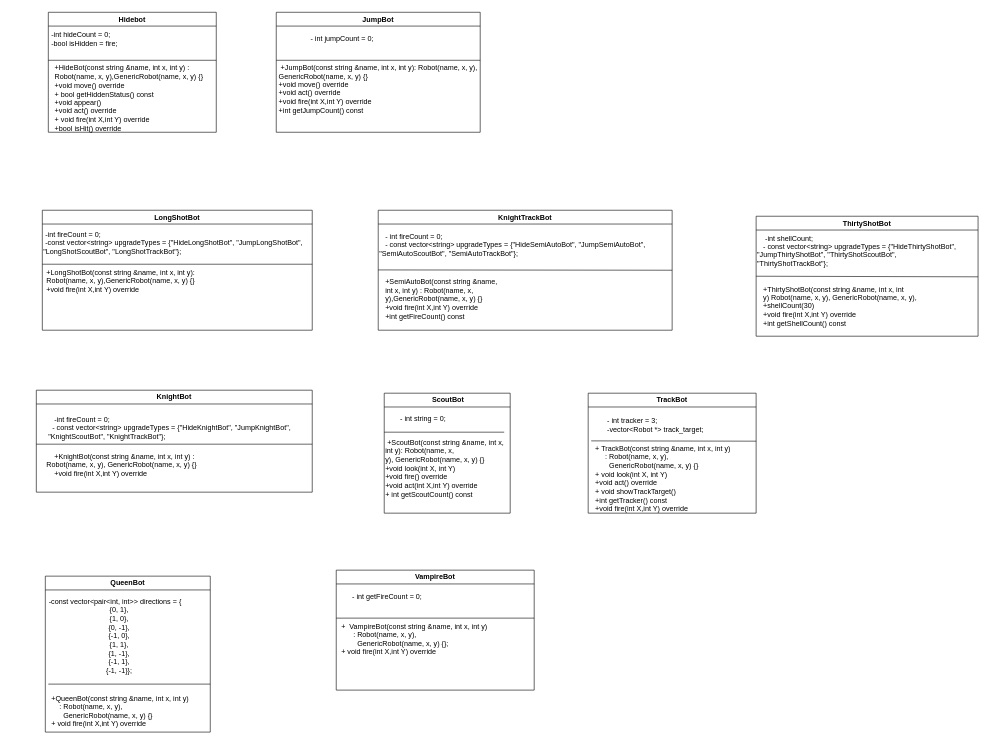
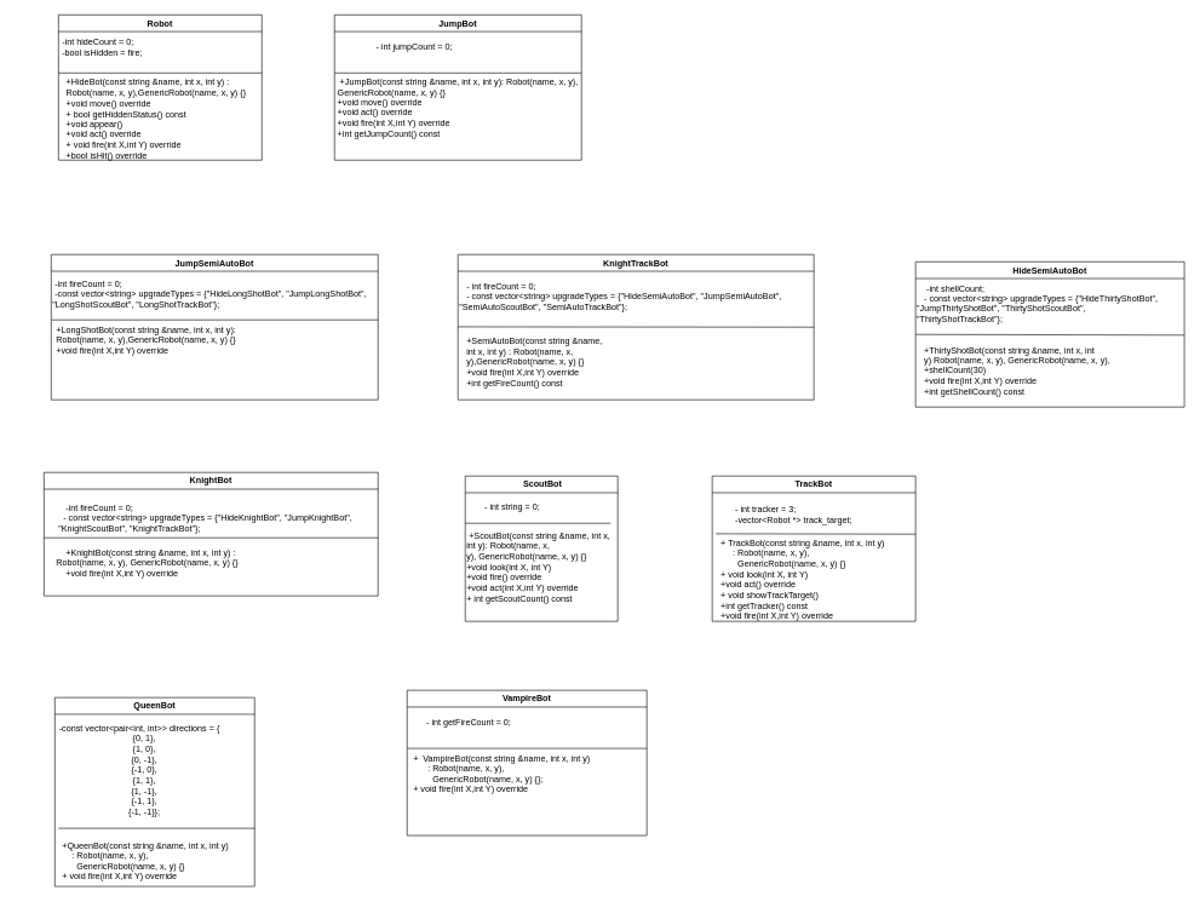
  <mxCell id="0" />
  <mxCell id="1" parent="0" />
- <mxCell id="2" value="Hidebot" style="swimlane;whiteSpace=wrap;html=1;" parent="1" vertex="1"><mxGeometry x="80" y="20" width="280" height="200" as="geometry" /></mxCell>
+ <mxCell id="2" value="Robot" style="swimlane;whiteSpace=wrap;html=1;" parent="1" vertex="1"><mxGeometry x="80" y="20" width="280" height="200" as="geometry" /></mxCell>
  <mxCell id="3" value="&lt;div&gt;&amp;nbsp; &amp;nbsp; -int hideCount = 0;&lt;/div&gt;&lt;div&gt;&amp;nbsp; &amp;nbsp; -bool isHidden = fire;&lt;/div&gt;" style="text;html=1;align=left;verticalAlign=middle;whiteSpace=wrap;rounded=0;" parent="2" vertex="1"><mxGeometry x="-10" y="30" width="170" height="30" as="geometry" /></mxCell>
  <mxCell id="4" value="&lt;div style=&quot;text-align: left;&quot;&gt;+HideBot(const string &amp;amp;name, int x, int y)&lt;span style=&quot;background-color: transparent; color: light-dark(rgb(0, 0, 0), rgb(255, 255, 255));&quot;&gt;&amp;nbsp;: Robot(name, x, y),&lt;/span&gt;&lt;span style=&quot;background-color: transparent; color: light-dark(rgb(0, 0, 0), rgb(255, 255, 255));&quot;&gt;GenericRobot(name, x, y) {}&lt;/span&gt;&lt;/div&gt;&lt;div style=&quot;text-align: left;&quot;&gt;&lt;span style=&quot;background-color: transparent; color: light-dark(rgb(0, 0, 0), rgb(255, 255, 255));&quot;&gt;+void move() override&lt;/span&gt;&lt;/div&gt;&lt;div style=&quot;text-align: left;&quot;&gt;+ bool getHiddenStatus() const&lt;/div&gt;&lt;div style=&quot;text-align: left;&quot;&gt;+void appear()&lt;/div&gt;&lt;div style=&quot;text-align: left;&quot;&gt;+void act() override&lt;/div&gt;&lt;div style=&quot;text-align: left;&quot;&gt;+ void fire(&lt;span style=&quot;background-color: transparent; color: light-dark(rgb(0, 0, 0), rgb(255, 255, 255));&quot;&gt;int X,int Y&lt;/span&gt;&lt;span style=&quot;background-color: transparent; color: light-dark(rgb(0, 0, 0), rgb(255, 255, 255));&quot;&gt;) override&lt;/span&gt;&lt;/div&gt;&lt;div style=&quot;text-align: left;&quot;&gt;+bool isHit() override&lt;/div&gt;&lt;div style=&quot;text-align: left;&quot;&gt;&lt;br&gt;&lt;/div&gt;&lt;div&gt;&lt;br&gt;&lt;/div&gt;&lt;div&gt;&lt;br&gt;&lt;/div&gt;" style="text;html=1;align=center;verticalAlign=middle;whiteSpace=wrap;rounded=0;" parent="2" vertex="1"><mxGeometry x="10" y="150" width="270" height="30" as="geometry" /></mxCell>
  <mxCell id="5" value="" style="endArrow=none;html=1;rounded=0;" parent="1" edge="1"><mxGeometry width="50" height="50" relative="1" as="geometry"><mxPoint x="80" y="100" as="sourcePoint" /><mxPoint x="360" y="100" as="targetPoint" /></mxGeometry></mxCell>
  <mxCell id="6" value="JumpBot" style="swimlane;whiteSpace=wrap;html=1;" parent="1" vertex="1"><mxGeometry x="460" y="20" width="340" height="200" as="geometry" /></mxCell>
  <mxCell id="7" value="-&amp;nbsp;int jumpCount = 0;" style="text;html=1;align=center;verticalAlign=middle;whiteSpace=wrap;rounded=0;" parent="6" vertex="1"><mxGeometry x="45" y="30" width="130" height="30" as="geometry" /></mxCell>
  <mxCell id="8" value="" style="endArrow=none;html=1;rounded=0;" parent="6" edge="1"><mxGeometry width="50" height="50" relative="1" as="geometry"><mxPoint y="80" as="sourcePoint" /><mxPoint x="340" y="80" as="targetPoint" /></mxGeometry></mxCell>
  <mxCell id="9" value="&lt;div style=&quot;text-align: left;&quot;&gt;&amp;nbsp;+JumpBot(const string &amp;amp;name, int x, int y)&lt;span style=&quot;background-color: transparent; color: light-dark(rgb(0, 0, 0), rgb(255, 255, 255));&quot;&gt;: Robot(name, x, y),&lt;/span&gt;&lt;/div&gt;&lt;div style=&quot;text-align: left;&quot;&gt;GenericRobot(name, x, y) {}&lt;/div&gt;&lt;div style=&quot;text-align: left;&quot;&gt;&lt;span style=&quot;background-color: transparent; color: light-dark(rgb(0, 0, 0), rgb(255, 255, 255));&quot;&gt;+void move() override&lt;/span&gt;&lt;/div&gt;&lt;div style=&quot;text-align: left;&quot;&gt;+void act() override&lt;/div&gt;&lt;div style=&quot;text-align: left;&quot;&gt;+void fire(&lt;span style=&quot;background-color: transparent; color: light-dark(rgb(0, 0, 0), rgb(255, 255, 255));&quot;&gt;int X,int Y&lt;/span&gt;&lt;span style=&quot;background-color: transparent; color: light-dark(rgb(0, 0, 0), rgb(255, 255, 255));&quot;&gt;) override&lt;/span&gt;&lt;/div&gt;&lt;div style=&quot;text-align: left;&quot;&gt;+int getJumpCount() const&lt;/div&gt;&lt;div&gt;&lt;br&gt;&lt;/div&gt;" style="text;html=1;align=center;verticalAlign=middle;whiteSpace=wrap;rounded=0;" parent="6" vertex="1"><mxGeometry y="120" width="340" height="30" as="geometry" /></mxCell>
- <mxCell id="10" value="LongShotBot" style="swimlane;whiteSpace=wrap;html=1;" parent="1" vertex="1"><mxGeometry x="70" y="350" width="450" height="200" as="geometry" /></mxCell>
+ <mxCell id="10" value="JumpSemiAutoBot" style="swimlane;whiteSpace=wrap;html=1;" parent="1" vertex="1"><mxGeometry x="70" y="350" width="450" height="200" as="geometry" /></mxCell>
  <mxCell id="11" value="&lt;div&gt;&amp;nbsp;-int fireCount = 0;&lt;/div&gt;&lt;div&gt;&amp;nbsp;-const vector&amp;lt;string&amp;gt; upgradeTypes = {&quot;HideLongShotBot&quot;, &quot;JumpLongShotBot&quot;, &quot;LongShotScoutBot&quot;, &quot;LongShotTrackBot&quot;};&lt;/div&gt;" style="text;html=1;align=left;verticalAlign=middle;whiteSpace=wrap;rounded=0;" parent="10" vertex="1"><mxGeometry y="40" width="450" height="30" as="geometry" /></mxCell>
  <mxCell id="12" value="&lt;div&gt;+LongShotBot(const string &amp;amp;name, int x, int y)&lt;span style=&quot;background-color: transparent; color: light-dark(rgb(0, 0, 0), rgb(255, 255, 255));&quot;&gt;: Robot(name, x, y),&lt;/span&gt;&lt;span style=&quot;background-color: transparent; color: light-dark(rgb(0, 0, 0), rgb(255, 255, 255));&quot;&gt;GenericRobot(name, x, y) {}&lt;/span&gt;&lt;/div&gt;&lt;div&gt;&lt;span style=&quot;background-color: transparent; color: light-dark(rgb(0, 0, 0), rgb(255, 255, 255));&quot;&gt;+void fire(&lt;/span&gt;&lt;span style=&quot;background-color: transparent; color: light-dark(rgb(0, 0, 0), rgb(255, 255, 255));&quot;&gt;int X,int Y&lt;/span&gt;&lt;span style=&quot;background-color: transparent; color: light-dark(rgb(0, 0, 0), rgb(255, 255, 255));&quot;&gt;) override&lt;/span&gt;&lt;/div&gt;&lt;div&gt;&lt;br&gt;&lt;/div&gt;" style="text;html=1;align=left;verticalAlign=middle;whiteSpace=wrap;rounded=0;" parent="10" vertex="1"><mxGeometry x="5" y="110" width="290" height="30" as="geometry" /></mxCell>
  <mxCell id="13" value="" style="endArrow=none;html=1;rounded=0;" parent="1" edge="1"><mxGeometry width="50" height="50" relative="1" as="geometry"><mxPoint x="70" y="440" as="sourcePoint" /><mxPoint x="520" y="440" as="targetPoint" /></mxGeometry></mxCell>
  <mxCell id="14" value="KnightTrackBot" style="swimlane;whiteSpace=wrap;html=1;" parent="1" vertex="1"><mxGeometry x="630" y="350" width="490" height="200" as="geometry" /></mxCell>
  <mxCell id="15" value="&lt;div&gt;+SemiAutoBot(const string &amp;amp;name, int x, int y)&lt;span style=&quot;background-color: transparent; color: light-dark(rgb(0, 0, 0), rgb(255, 255, 255));&quot;&gt;&amp;nbsp;: Robot(name, x, y),&lt;/span&gt;&lt;span style=&quot;background-color: transparent; color: light-dark(rgb(0, 0, 0), rgb(255, 255, 255));&quot;&gt;GenericRobot(name, x, y) {}&lt;/span&gt;&lt;/div&gt;&lt;div&gt;&lt;span style=&quot;background-color: transparent; color: light-dark(rgb(0, 0, 0), rgb(255, 255, 255));&quot;&gt;+void fire(&lt;/span&gt;&lt;span style=&quot;background-color: transparent; color: light-dark(rgb(0, 0, 0), rgb(255, 255, 255));&quot;&gt;int X,int Y&lt;/span&gt;&lt;span style=&quot;background-color: transparent; color: light-dark(rgb(0, 0, 0), rgb(255, 255, 255));&quot;&gt;) override&lt;/span&gt;&lt;/div&gt;&lt;div&gt;+int getFireCount() const&lt;/div&gt;&lt;div&gt;&lt;br&gt;&lt;/div&gt;" style="text;html=1;align=left;verticalAlign=middle;whiteSpace=wrap;rounded=0;" parent="14" vertex="1"><mxGeometry x="10" y="140" width="200" height="30" as="geometry" /></mxCell>
  <mxCell id="16" value="&lt;div&gt;&amp;nbsp; &amp;nbsp;- int fireCount = 0;&lt;/div&gt;&lt;div&gt;&amp;nbsp; &amp;nbsp;- const vector&amp;lt;string&amp;gt; upgradeTypes = {&quot;HideSemiAutoBot&quot;, &quot;JumpSemiAutoBot&quot;, &quot;SemiAutoScoutBot&quot;, &quot;SemiAutoTrackBot&quot;};&lt;/div&gt;&lt;div&gt;&lt;br&gt;&lt;/div&gt;" style="text;html=1;align=left;verticalAlign=middle;whiteSpace=wrap;rounded=0;" parent="14" vertex="1"><mxGeometry y="50" width="490" height="30" as="geometry" /></mxCell>
  <mxCell id="17" value="" style="endArrow=none;html=1;rounded=0;entryX=1;entryY=0.5;entryDx=0;entryDy=0;" parent="14" target="14" edge="1"><mxGeometry width="50" height="50" relative="1" as="geometry"><mxPoint y="99.5" as="sourcePoint" /><mxPoint x="480" y="100" as="targetPoint" /></mxGeometry></mxCell>
  <mxCell id="18" value="&lt;div&gt;&lt;br&gt;&lt;/div&gt;" style="text;strokeColor=none;fillColor=none;align=left;verticalAlign=middle;spacingLeft=4;spacingRight=4;overflow=hidden;points=[[0,0.5],[1,0.5]];portConstraint=eastwest;rotatable=0;whiteSpace=wrap;html=1;" parent="1" vertex="1"><mxGeometry x="320" y="740" width="290" height="30" as="geometry" /></mxCell>
- <mxCell id="19" value="ThirtyShotBot" style="swimlane;whiteSpace=wrap;html=1;" parent="1" vertex="1"><mxGeometry x="1260" y="360" width="370" height="200" as="geometry" /></mxCell>
+ <mxCell id="19" value="HideSemiAutoBot" style="swimlane;whiteSpace=wrap;html=1;" parent="1" vertex="1"><mxGeometry x="1260" y="360" width="370" height="200" as="geometry" /></mxCell>
  <mxCell id="20" value="&lt;div&gt;&amp;nbsp; &amp;nbsp; -int shellCount;&lt;/div&gt;&lt;div&gt;&amp;nbsp; &amp;nbsp;- const vector&amp;lt;string&amp;gt; upgradeTypes = {&quot;HideThirtyShotBot&quot;, &quot;JumpThirtyShotBot&quot;, &quot;ThirtyShotScoutBot&quot;, &quot;ThirtyShotTrackBot&quot;};&lt;/div&gt;&lt;div&gt;&lt;br&gt;&lt;/div&gt;" style="text;html=1;align=left;verticalAlign=middle;whiteSpace=wrap;rounded=0;" parent="19" vertex="1"><mxGeometry y="50" width="342.5" height="30" as="geometry" /></mxCell>
  <mxCell id="21" value="" style="endArrow=none;html=1;rounded=0;" parent="19" edge="1"><mxGeometry width="50" height="50" relative="1" as="geometry"><mxPoint y="100" as="sourcePoint" /><mxPoint x="370" y="101" as="targetPoint" /></mxGeometry></mxCell>
  <mxCell id="22" value="&lt;div&gt;+ThirtyShotBot(const string &amp;amp;name, int x, int y)&lt;span style=&quot;background-color: transparent; color: light-dark(rgb(0, 0, 0), rgb(255, 255, 255));&quot;&gt;&amp;nbsp;Robot(name, x, y),&lt;/span&gt;&lt;span style=&quot;background-color: transparent; color: light-dark(rgb(0, 0, 0), rgb(255, 255, 255));&quot;&gt;&amp;nbsp;GenericRobot(name, x, y),&lt;/span&gt;&lt;/div&gt;&lt;div&gt;+shellCount(30)&lt;/div&gt;&lt;div&gt;+void fire(&lt;span style=&quot;background-color: transparent; color: light-dark(rgb(0, 0, 0), rgb(255, 255, 255));&quot;&gt;int X,int Y&lt;/span&gt;&lt;span style=&quot;background-color: transparent; color: light-dark(rgb(0, 0, 0), rgb(255, 255, 255));&quot;&gt;) override&lt;/span&gt;&lt;/div&gt;&lt;div&gt;+int getShellCount() const&lt;/div&gt;" style="text;html=1;align=left;verticalAlign=middle;whiteSpace=wrap;rounded=0;" parent="19" vertex="1"><mxGeometry x="10" y="130" width="260" height="40" as="geometry" /></mxCell>
  <mxCell id="23" value="KnightBot" style="swimlane;whiteSpace=wrap;html=1;" parent="1" vertex="1"><mxGeometry x="60" y="650" width="460" height="170" as="geometry" /></mxCell>
  <mxCell id="24" value="" style="endArrow=none;html=1;rounded=0;" parent="23" edge="1"><mxGeometry width="50" height="50" relative="1" as="geometry"><mxPoint y="90" as="sourcePoint" /><mxPoint x="460" y="90" as="targetPoint" /></mxGeometry></mxCell>
  <mxCell id="25" value="&lt;div&gt;&amp;nbsp; &amp;nbsp; +KnightBot(const string &amp;amp;name, int x, int y)&lt;span style=&quot;background-color: transparent; color: light-dark(rgb(0, 0, 0), rgb(255, 255, 255));&quot;&gt;&amp;nbsp;: Robot(name, x, y),&lt;/span&gt;&lt;span style=&quot;background-color: transparent; color: light-dark(rgb(0, 0, 0), rgb(255, 255, 255));&quot;&gt;&amp;nbsp;GenericRobot(name, x, y) {}&lt;/span&gt;&lt;/div&gt;&lt;div&gt;&lt;span style=&quot;background-color: transparent; color: light-dark(rgb(0, 0, 0), rgb(255, 255, 255));&quot;&gt;&amp;nbsp; &amp;nbsp; +void fire(&lt;/span&gt;&lt;span style=&quot;background-color: transparent; color: light-dark(rgb(0, 0, 0), rgb(255, 255, 255));&quot;&gt;int X,int Y&lt;/span&gt;&lt;span style=&quot;background-color: transparent; color: light-dark(rgb(0, 0, 0), rgb(255, 255, 255));&quot;&gt;) override&lt;/span&gt;&lt;/div&gt;" style="text;html=1;align=left;verticalAlign=middle;whiteSpace=wrap;rounded=0;" parent="23" vertex="1"><mxGeometry x="15" y="110" width="320" height="30" as="geometry" /></mxCell>
  <mxCell id="26" value="&lt;div&gt;&amp;nbsp; &amp;nbsp; -int fireCount = 0;&lt;/div&gt;&lt;div style=&quot;&quot;&gt;&amp;nbsp; &amp;nbsp;- const vector&amp;lt;string&amp;gt; upgradeTypes = {&quot;HideKnightBot&quot;, &quot;JumpKnightBot&quot;,&lt;/div&gt;&lt;div style=&quot;&quot;&gt;&amp;nbsp;&quot;KnightScoutBot&quot;, &quot;KnightTrackBot&quot;};&lt;/div&gt;" style="text;html=1;align=left;verticalAlign=middle;resizable=0;points=[];autosize=1;strokeColor=none;fillColor=none;" parent="1" vertex="1"><mxGeometry x="75" y="683" width="430" height="60" as="geometry" /></mxCell>
  <mxCell id="27" value="&amp;nbsp;ScoutBot" style="swimlane;whiteSpace=wrap;html=1;" parent="1" vertex="1"><mxGeometry x="640" y="655" width="210" height="200" as="geometry" /></mxCell>
  <mxCell id="28" value="- int string = 0;" style="text;html=1;align=center;verticalAlign=middle;whiteSpace=wrap;rounded=0;" parent="27" vertex="1"><mxGeometry y="28" width="130" height="30" as="geometry" /></mxCell>
  <mxCell id="29" value="&lt;div&gt;&amp;nbsp;+ScoutBot(const string &amp;amp;name, int x, int y)&lt;span style=&quot;background-color: transparent; color: light-dark(rgb(0, 0, 0), rgb(255, 255, 255));&quot;&gt;: Robot(name, x, y),&lt;/span&gt;&lt;span style=&quot;background-color: transparent; color: light-dark(rgb(0, 0, 0), rgb(255, 255, 255));&quot;&gt;&amp;nbsp;GenericRobot(name, x, y) {}&lt;/span&gt;&lt;/div&gt;&lt;div&gt;&lt;span style=&quot;background-color: transparent; color: light-dark(rgb(0, 0, 0), rgb(255, 255, 255));&quot;&gt;+void look(int X, int Y)&lt;/span&gt;&lt;/div&gt;&lt;div&gt;+void fire() override&lt;/div&gt;&lt;div&gt;+void act(&lt;span style=&quot;background-color: transparent; color: light-dark(rgb(0, 0, 0), rgb(255, 255, 255));&quot;&gt;int X,int Y&lt;/span&gt;&lt;span style=&quot;background-color: transparent; color: light-dark(rgb(0, 0, 0), rgb(255, 255, 255));&quot;&gt;) override&lt;/span&gt;&lt;/div&gt;&lt;div&gt;+ int getScoutCount() const&lt;/div&gt;&lt;div&gt;&lt;br&gt;&lt;/div&gt;&lt;div&gt;&lt;br&gt;&lt;/div&gt;" style="text;html=1;align=left;verticalAlign=middle;whiteSpace=wrap;rounded=0;" parent="27" vertex="1"><mxGeometry y="125" width="210" height="30" as="geometry" /></mxCell>
  <mxCell id="30" value="" style="endArrow=none;html=1;rounded=0;" parent="1" edge="1"><mxGeometry width="50" height="50" relative="1" as="geometry"><mxPoint x="640" y="720" as="sourcePoint" /><mxPoint x="840" y="720" as="targetPoint" /></mxGeometry></mxCell>
  <mxCell id="31" value="TrackBot" style="swimlane;whiteSpace=wrap;html=1;" parent="1" vertex="1"><mxGeometry x="980" y="655" width="280" height="200" as="geometry" /></mxCell>
  <mxCell id="32" value="&lt;div&gt;&amp;nbsp; &amp;nbsp;- int tracker = 3;&lt;/div&gt;&lt;div&gt;&amp;nbsp; &amp;nbsp;-vector&amp;lt;Robot *&amp;gt; track_target;&lt;/div&gt;" style="text;html=1;align=left;verticalAlign=middle;whiteSpace=wrap;rounded=0;" parent="31" vertex="1"><mxGeometry x="20" y="38" width="190" height="30" as="geometry" /></mxCell>
  <mxCell id="33" value="" style="endArrow=none;html=1;rounded=0;" parent="31" edge="1"><mxGeometry width="50" height="50" relative="1" as="geometry"><mxPoint x="5" y="79.5" as="sourcePoint" /><mxPoint x="280" y="80" as="targetPoint" /></mxGeometry></mxCell>
  <mxCell id="34" value="&lt;div&gt;&amp;nbsp; &amp;nbsp;+ TrackBot(const string &amp;amp;name, int x, int y)&lt;/div&gt;&lt;div&gt;&amp;nbsp; &amp;nbsp; &amp;nbsp; &amp;nbsp; : Robot(name, x, y),&lt;/div&gt;&lt;div&gt;&amp;nbsp; &amp;nbsp; &amp;nbsp; &amp;nbsp; &amp;nbsp; GenericRobot(name, x, y) {}&lt;/div&gt;&lt;div&gt;&amp;nbsp; &amp;nbsp;+ void look(int X, int Y)&lt;/div&gt;&lt;div&gt;&lt;div&gt;&amp;nbsp; &amp;nbsp;+void act() override&lt;/div&gt;&lt;/div&gt;&lt;div&gt;&lt;span style=&quot;background-color: transparent; color: light-dark(rgb(0, 0, 0), rgb(255, 255, 255));&quot;&gt;&amp;nbsp; &amp;nbsp;+ void showTrackTarget()&lt;/span&gt;&lt;/div&gt;&lt;div&gt;&amp;nbsp; &amp;nbsp;+int getTracker() const&lt;/div&gt;&lt;div&gt;&lt;div&gt;&amp;nbsp; &amp;nbsp;+void fire(&lt;span style=&quot;background-color: transparent; color: light-dark(rgb(0, 0, 0), rgb(255, 255, 255));&quot;&gt;int X,int Y&lt;/span&gt;&lt;span style=&quot;background-color: transparent; color: light-dark(rgb(0, 0, 0), rgb(255, 255, 255));&quot;&gt;) override&lt;/span&gt;&lt;/div&gt;&lt;/div&gt;&lt;div&gt;&lt;br&gt;&lt;/div&gt;" style="text;html=1;align=left;verticalAlign=middle;whiteSpace=wrap;rounded=0;" parent="31" vertex="1"><mxGeometry y="135" width="280" height="30" as="geometry" /></mxCell>
  <mxCell id="35" value="QueenBot" style="swimlane;whiteSpace=wrap;html=1;" parent="1" vertex="1"><mxGeometry x="75" y="960" width="275" height="260" as="geometry" /></mxCell>
  <mxCell id="36" value="&lt;div&gt;&amp;nbsp; &amp;nbsp; -const vector&amp;lt;pair&amp;lt;int, int&amp;gt;&amp;gt; directions = {&lt;/div&gt;&lt;div&gt;&amp;nbsp; &amp;nbsp; &amp;nbsp; &amp;nbsp; {0, 1},&lt;/div&gt;&lt;div&gt;&amp;nbsp; &amp;nbsp; &amp;nbsp; &amp;nbsp; {1, 0},&lt;/div&gt;&lt;div&gt;&amp;nbsp; &amp;nbsp; &amp;nbsp; &amp;nbsp; {0, -1},&lt;/div&gt;&lt;div&gt;&amp;nbsp; &amp;nbsp; &amp;nbsp; &amp;nbsp; {-1, 0},&lt;/div&gt;&lt;div&gt;&amp;nbsp; &amp;nbsp; &amp;nbsp; &amp;nbsp; {1, 1},&lt;/div&gt;&lt;div&gt;&amp;nbsp; &amp;nbsp; &amp;nbsp; &amp;nbsp; {1, -1},&lt;/div&gt;&lt;div&gt;&amp;nbsp; &amp;nbsp; &amp;nbsp; &amp;nbsp; {-1, 1},&lt;/div&gt;&lt;div&gt;&amp;nbsp; &amp;nbsp; &amp;nbsp; &amp;nbsp; {-1, -1}};&lt;/div&gt;" style="text;html=1;align=center;verticalAlign=middle;whiteSpace=wrap;rounded=0;" parent="35" vertex="1"><mxGeometry x="-55" y="85" width="330" height="30" as="geometry" /></mxCell>
  <mxCell id="37" value="&lt;div&gt;&amp;nbsp; &amp;nbsp; +QueenBot(const string &amp;amp;name, int x, int y)&lt;/div&gt;&lt;div&gt;&amp;nbsp; &amp;nbsp; &amp;nbsp; &amp;nbsp; : Robot(name, x, y),&lt;/div&gt;&lt;div&gt;&amp;nbsp; &amp;nbsp; &amp;nbsp; &amp;nbsp; &amp;nbsp; GenericRobot(name, x, y) {}&lt;/div&gt;&lt;div&gt;&lt;span style=&quot;background-color: transparent; color: light-dark(rgb(0, 0, 0), rgb(255, 255, 255));&quot;&gt;&amp;nbsp; &amp;nbsp; + void fire(&lt;/span&gt;&lt;span style=&quot;background-color: transparent; color: light-dark(rgb(0, 0, 0), rgb(255, 255, 255));&quot;&gt;int X,int Y&lt;/span&gt;&lt;span style=&quot;background-color: transparent; color: light-dark(rgb(0, 0, 0), rgb(255, 255, 255));&quot;&gt;) override&lt;/span&gt;&lt;/div&gt;" style="text;html=1;align=left;verticalAlign=middle;whiteSpace=wrap;rounded=0;" parent="35" vertex="1"><mxGeometry x="-5" y="210" width="270" height="30" as="geometry" /></mxCell>
  <mxCell id="38" value="" style="endArrow=none;html=1;rounded=0;" parent="1" edge="1"><mxGeometry width="50" height="50" relative="1" as="geometry"><mxPoint x="80" y="1140" as="sourcePoint" /><mxPoint x="350" y="1140" as="targetPoint" /></mxGeometry></mxCell>
  <mxCell id="39" value="VampireBot" style="swimlane;whiteSpace=wrap;html=1;" parent="1" vertex="1"><mxGeometry x="560" y="950" width="330" height="200" as="geometry" /></mxCell>
  <mxCell id="40" value="&amp;nbsp; &amp;nbsp;- int getFireCount = 0;" style="text;html=1;align=center;verticalAlign=middle;whiteSpace=wrap;rounded=0;" parent="39" vertex="1"><mxGeometry x="-20" y="30" width="200" height="30" as="geometry" /></mxCell>
  <mxCell id="41" value="" style="endArrow=none;html=1;rounded=0;" parent="39" edge="1"><mxGeometry width="50" height="50" relative="1" as="geometry"><mxPoint y="80" as="sourcePoint" /><mxPoint x="330" y="80" as="targetPoint" /></mxGeometry></mxCell>
  <mxCell id="42" value="&lt;div&gt;&amp;nbsp; +&amp;nbsp; VampireBot(const string &amp;amp;name, int x, int y)&lt;/div&gt;&lt;div&gt;&amp;nbsp; &amp;nbsp; &amp;nbsp; &amp;nbsp; : Robot(name, x, y),&lt;/div&gt;&lt;div&gt;&amp;nbsp; &amp;nbsp; &amp;nbsp; &amp;nbsp; &amp;nbsp; GenericRobot(name, x, y) {};&lt;/div&gt;&lt;div&gt;&lt;span style=&quot;background-color: transparent; color: light-dark(rgb(0, 0, 0), rgb(255, 255, 255));&quot;&gt;&amp;nbsp; + void fire(&lt;/span&gt;&lt;span style=&quot;background-color: transparent; color: light-dark(rgb(0, 0, 0), rgb(255, 255, 255));&quot;&gt;int X,int Y&lt;/span&gt;&lt;span style=&quot;background-color: transparent; color: light-dark(rgb(0, 0, 0), rgb(255, 255, 255));&quot;&gt;) override&lt;/span&gt;&lt;/div&gt;" style="text;html=1;align=left;verticalAlign=middle;whiteSpace=wrap;rounded=0;" parent="39" vertex="1"><mxGeometry y="100" width="330" height="30" as="geometry" /></mxCell>
